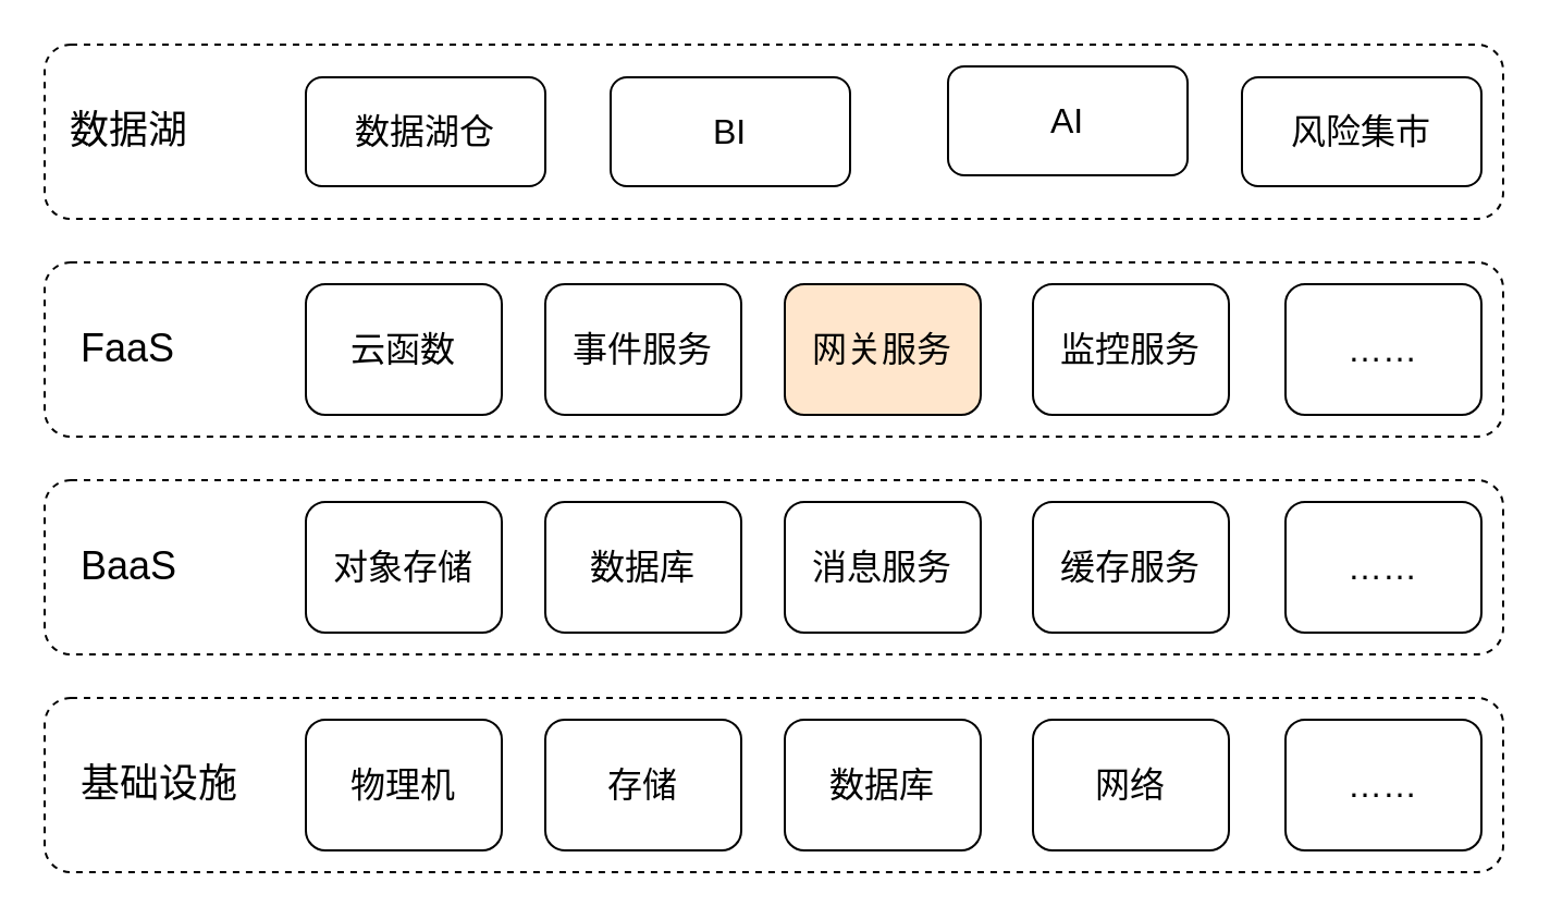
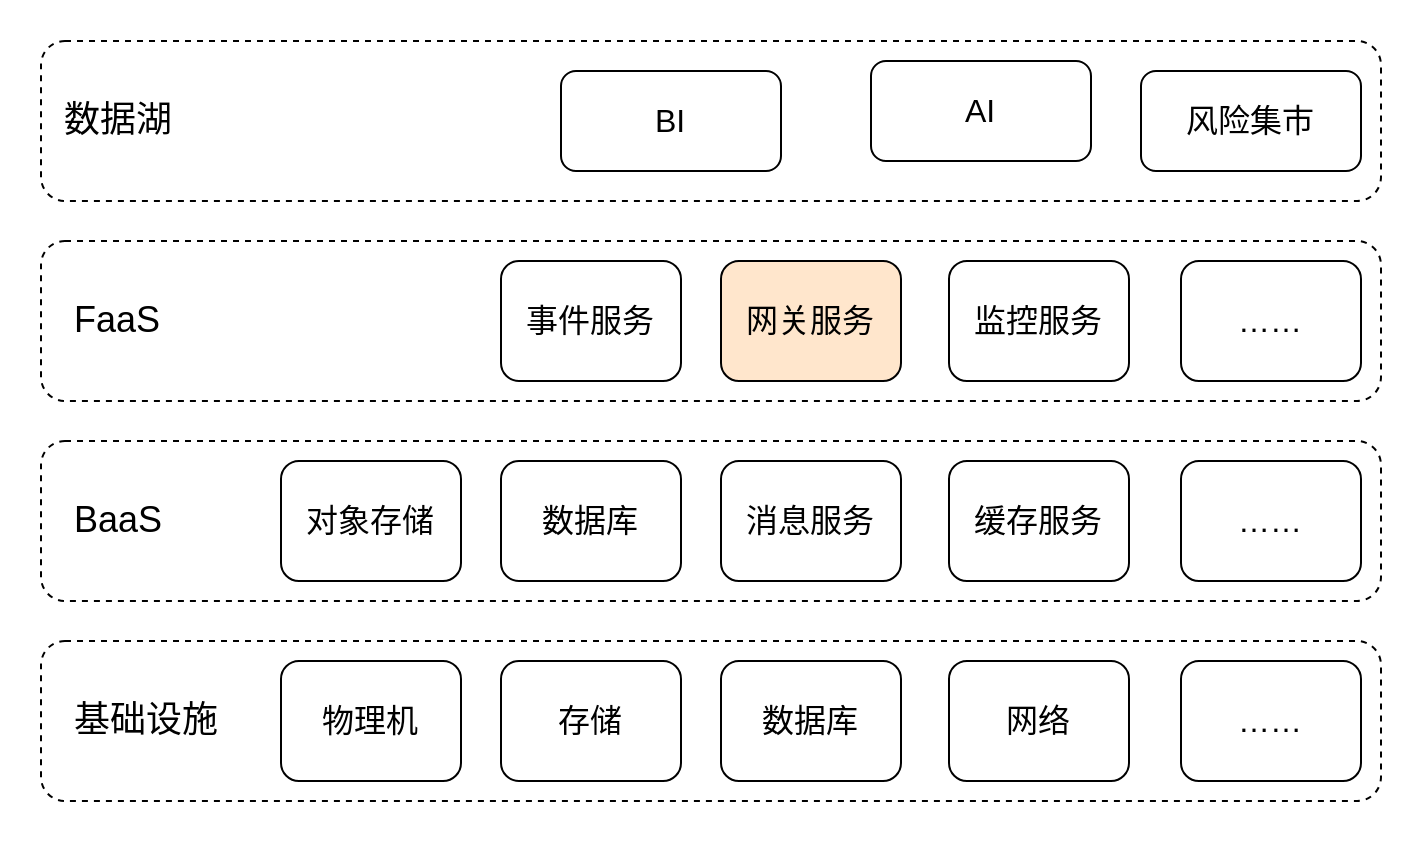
  <mxCell id="0" />
  <mxCell id="1" parent="0" />
  <mxCell id="2" value="&amp;nbsp; 数据湖" style="rounded=1;whiteSpace=wrap;html=1;fontSize=18;verticalAlign=middle;align=left;dashed=1;" parent="1" vertex="1"><mxGeometry x="20" y="20" width="670" height="80" as="geometry" /></mxCell>
  <mxCell id="3" value="&amp;nbsp; &amp;nbsp;FaaS" style="rounded=1;whiteSpace=wrap;html=1;fontSize=18;dashed=1;align=left;" parent="1" vertex="1"><mxGeometry x="20" y="120" width="670" height="80" as="geometry" /></mxCell>
- <mxCell id="4" value="数据湖仓" style="rounded=1;whiteSpace=wrap;html=1;fontSize=16;" parent="1" vertex="1"><mxGeometry x="140" y="35" width="110" height="50" as="geometry" /></mxCell>
  <mxCell id="5" value="AI" style="rounded=1;whiteSpace=wrap;html=1;fontSize=16;" parent="1" vertex="1"><mxGeometry x="435" y="30" width="110" height="50" as="geometry" /></mxCell>
  <mxCell id="6" value="BI" style="rounded=1;whiteSpace=wrap;html=1;fontSize=16;" parent="1" vertex="1"><mxGeometry x="280" y="35" width="110" height="50" as="geometry" /></mxCell>
  <mxCell id="7" value="风险集市" style="rounded=1;whiteSpace=wrap;html=1;fontSize=16;" parent="1" vertex="1"><mxGeometry x="570" y="35" width="110" height="50" as="geometry" /></mxCell>
- <mxCell id="8" value="云函数" style="rounded=1;whiteSpace=wrap;html=1;strokeColor=default;strokeWidth=1;fontSize=16;" parent="1" vertex="1"><mxGeometry x="140" y="130" width="90" height="60" as="geometry" /></mxCell>
  <mxCell id="9" value="……" style="rounded=1;whiteSpace=wrap;html=1;strokeColor=default;strokeWidth=1;fontSize=16;" parent="1" vertex="1"><mxGeometry x="590" y="130" width="90" height="60" as="geometry" /></mxCell>
  <mxCell id="10" value="监控服务" style="rounded=1;whiteSpace=wrap;html=1;strokeColor=default;strokeWidth=1;fontSize=16;" parent="1" vertex="1"><mxGeometry x="474" y="130" width="90" height="60" as="geometry" /></mxCell>
  <mxCell id="11" value="事件服务" style="rounded=1;whiteSpace=wrap;html=1;strokeColor=default;strokeWidth=1;fontSize=16;" parent="1" vertex="1"><mxGeometry x="250" y="130" width="90" height="60" as="geometry" /></mxCell>
  <mxCell id="12" value="网关服务" style="rounded=1;whiteSpace=wrap;html=1;strokeColor=default;strokeWidth=1;fontSize=16;fillColor=#ffe6cc;" parent="1" vertex="1"><mxGeometry x="360" y="130" width="90" height="60" as="geometry" /></mxCell>
  <mxCell id="13" value="&amp;nbsp; &amp;nbsp;基础设施" style="rounded=1;whiteSpace=wrap;html=1;strokeColor=default;strokeWidth=1;fontSize=18;dashed=1;verticalAlign=middle;align=left;" parent="1" vertex="1"><mxGeometry x="20" y="320" width="670" height="80" as="geometry" /></mxCell>
  <mxCell id="14" value="物理机" style="rounded=1;whiteSpace=wrap;html=1;strokeColor=default;strokeWidth=1;fontSize=16;" parent="1" vertex="1"><mxGeometry x="140" y="330" width="90" height="60" as="geometry" /></mxCell>
  <mxCell id="15" value="……" style="rounded=1;whiteSpace=wrap;html=1;strokeColor=default;strokeWidth=1;fontSize=16;" parent="1" vertex="1"><mxGeometry x="590" y="330" width="90" height="60" as="geometry" /></mxCell>
  <mxCell id="16" value="网络" style="rounded=1;whiteSpace=wrap;html=1;strokeColor=default;strokeWidth=1;fontSize=16;" parent="1" vertex="1"><mxGeometry x="474" y="330" width="90" height="60" as="geometry" /></mxCell>
  <mxCell id="17" value="存储" style="rounded=1;whiteSpace=wrap;html=1;strokeColor=default;strokeWidth=1;fontSize=16;" parent="1" vertex="1"><mxGeometry x="250" y="330" width="90" height="60" as="geometry" /></mxCell>
  <mxCell id="18" value="数据库" style="rounded=1;whiteSpace=wrap;html=1;strokeColor=default;strokeWidth=1;fontSize=16;" parent="1" vertex="1"><mxGeometry x="360" y="330" width="90" height="60" as="geometry" /></mxCell>
  <mxCell id="19" value="&amp;nbsp; &amp;nbsp;BaaS" style="rounded=1;whiteSpace=wrap;html=1;strokeColor=default;strokeWidth=1;fontSize=18;dashed=1;verticalAlign=middle;align=left;" parent="1" vertex="1"><mxGeometry x="20" y="220" width="670" height="80" as="geometry" /></mxCell>
  <mxCell id="20" value="对象存储" style="rounded=1;whiteSpace=wrap;html=1;strokeColor=default;strokeWidth=1;fontSize=16;" parent="1" vertex="1"><mxGeometry x="140" y="230" width="90" height="60" as="geometry" /></mxCell>
  <mxCell id="21" value="消息服务" style="rounded=1;whiteSpace=wrap;html=1;strokeColor=default;strokeWidth=1;fontSize=16;" parent="1" vertex="1"><mxGeometry x="360" y="230" width="90" height="60" as="geometry" /></mxCell>
  <mxCell id="22" value="缓存服务" style="rounded=1;whiteSpace=wrap;html=1;strokeColor=default;strokeWidth=1;fontSize=16;" parent="1" vertex="1"><mxGeometry x="474" y="230" width="90" height="60" as="geometry" /></mxCell>
  <mxCell id="23" value="数据库" style="rounded=1;whiteSpace=wrap;html=1;strokeColor=default;strokeWidth=1;fontSize=16;" parent="1" vertex="1"><mxGeometry x="250" y="230" width="90" height="60" as="geometry" /></mxCell>
  <mxCell id="24" value="……" style="rounded=1;whiteSpace=wrap;html=1;strokeColor=default;strokeWidth=1;fontSize=16;" parent="1" vertex="1"><mxGeometry x="590" y="230" width="90" height="60" as="geometry" /></mxCell>
